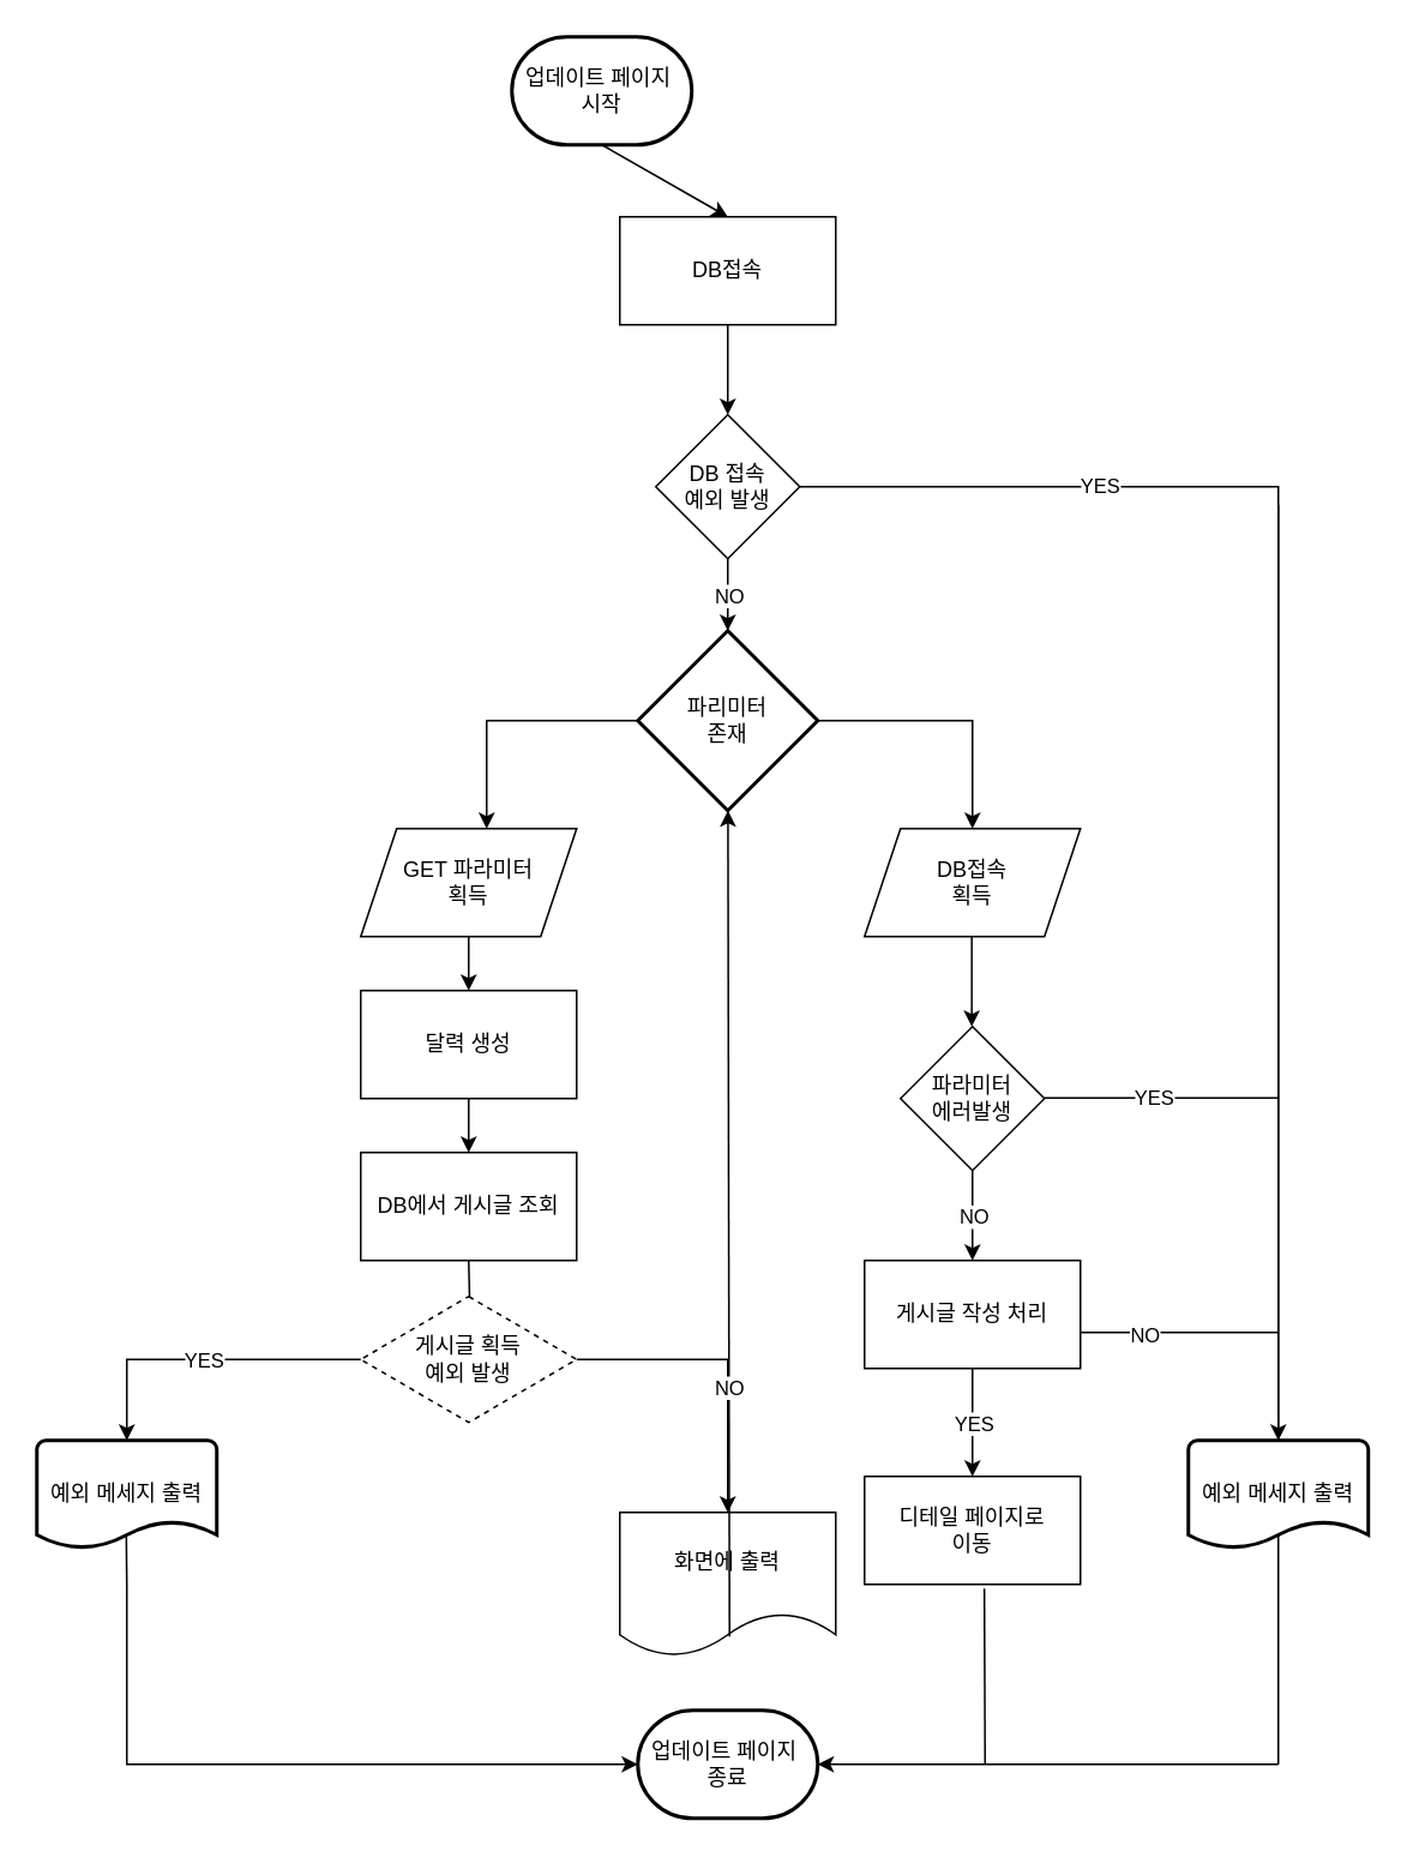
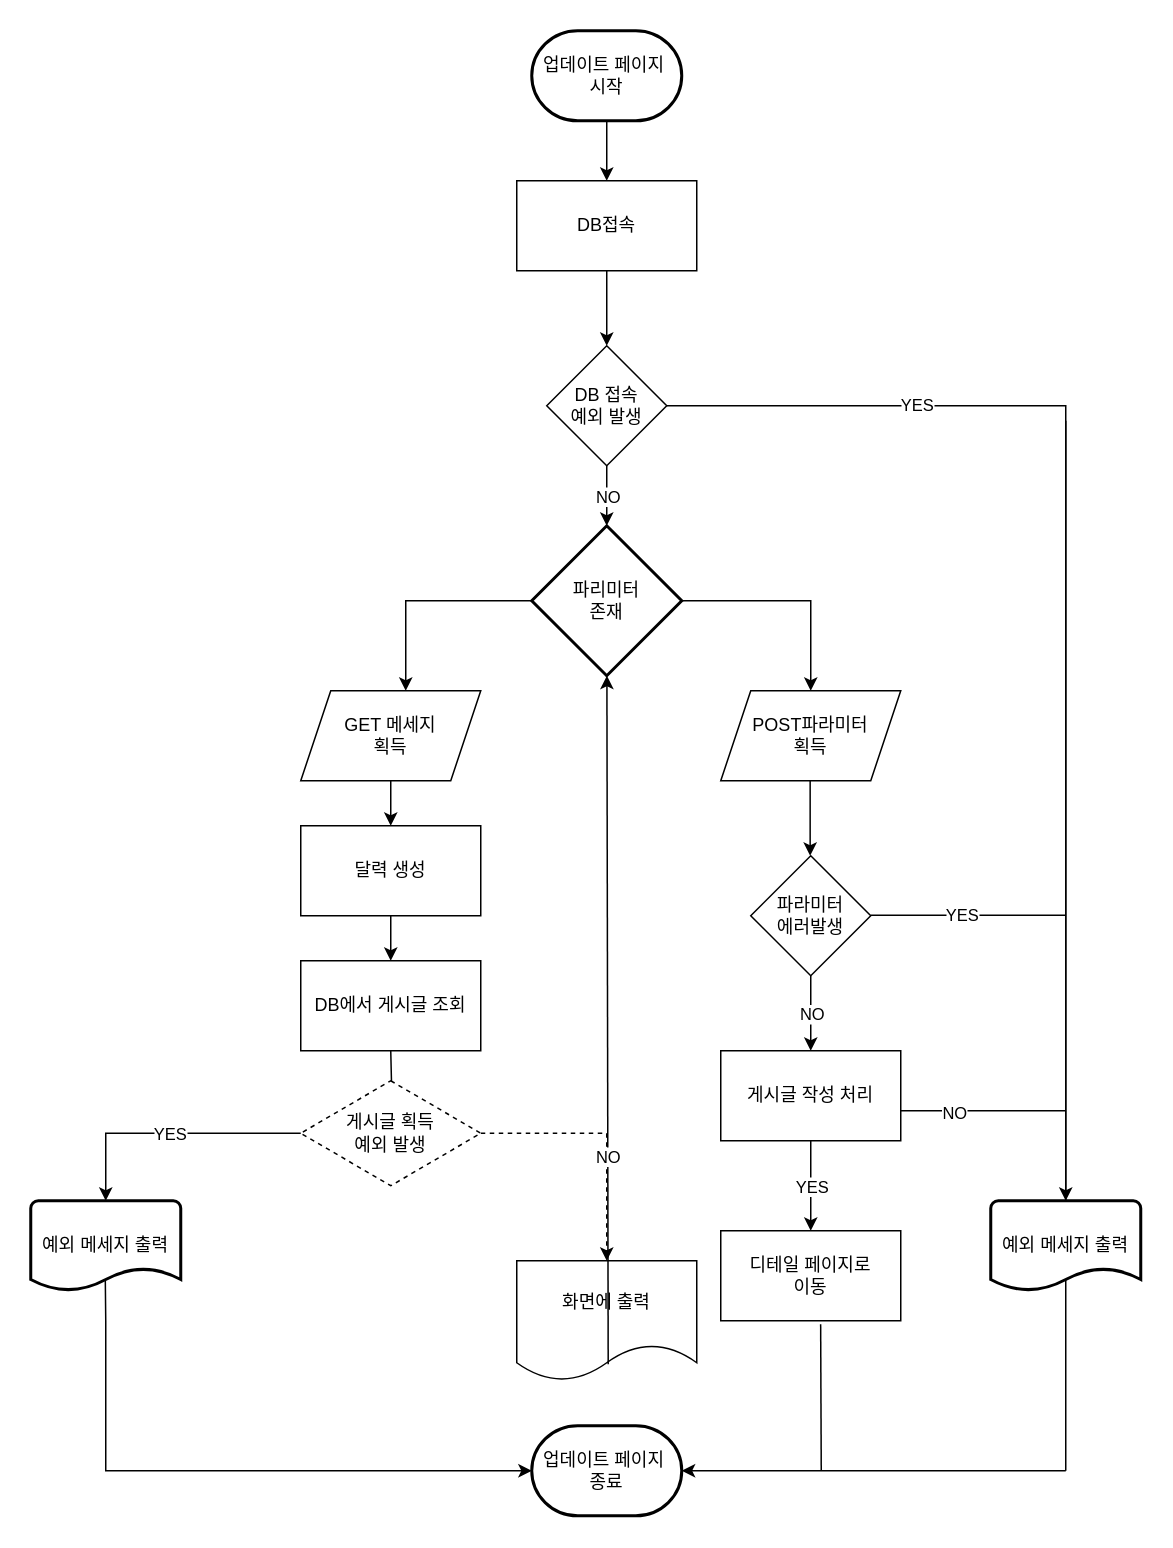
  <mxCell id="0" />
  <mxCell id="1" parent="0" />
  <mxCell id="2" value="DB접속" style="rounded=0;whiteSpace=wrap;html=1;" vertex="1" parent="1"><mxGeometry x="344" y="120" width="120" height="60" as="geometry" /></mxCell>
- <mxCell id="3" value="업데이트 페이지&amp;nbsp;&lt;div&gt;시작&lt;/div&gt;" style="strokeWidth=2;html=1;shape=mxgraph.flowchart.terminator;whiteSpace=wrap;" vertex="1" parent="1"><mxGeometry x="284" y="20" width="100" height="60" as="geometry" /></mxCell>
+ <mxCell id="3" value="업데이트 페이지&amp;nbsp;&lt;div&gt;시작&lt;/div&gt;" style="strokeWidth=2;html=1;shape=mxgraph.flowchart.terminator;whiteSpace=wrap;" vertex="1" parent="1"><mxGeometry x="354" y="20" width="100" height="60" as="geometry" /></mxCell>
  <mxCell id="4" value="" style="endArrow=classic;html=1;rounded=0;exitX=0.5;exitY=1;exitDx=0;exitDy=0;exitPerimeter=0;" edge="1" parent="1" source="3"><mxGeometry width="50" height="50" relative="1" as="geometry"><mxPoint x="430" y="340" as="sourcePoint" /><mxPoint x="404" y="120" as="targetPoint" /></mxGeometry></mxCell>
  <mxCell id="5" value="DB 접속&lt;div&gt;예외 발생&lt;/div&gt;" style="rhombus;whiteSpace=wrap;html=1;" vertex="1" parent="1"><mxGeometry x="364" y="230" width="80" height="80" as="geometry" /></mxCell>
  <mxCell id="6" value="" style="endArrow=classic;html=1;rounded=0;entryX=0.5;entryY=0;entryDx=0;entryDy=0;entryPerimeter=0;exitX=0.5;exitY=1;exitDx=0;exitDy=0;" edge="1" parent="1" source="5"><mxGeometry relative="1" as="geometry"><mxPoint x="440" y="600" as="sourcePoint" /><mxPoint x="404" y="350" as="targetPoint" /></mxGeometry></mxCell>
  <mxCell id="7" value="NO" style="edgeLabel;resizable=0;html=1;;align=center;verticalAlign=middle;" connectable="0" vertex="1" parent="6"><mxGeometry relative="1" as="geometry" /></mxCell>
  <mxCell id="8" value="" style="endArrow=classic;html=1;rounded=0;exitX=0.5;exitY=1;exitDx=0;exitDy=0;" edge="1" parent="1"><mxGeometry width="50" height="50" relative="1" as="geometry"><mxPoint x="404" y="180" as="sourcePoint" /><mxPoint x="404" y="230" as="targetPoint" /><Array as="points" /></mxGeometry></mxCell>
  <mxCell id="9" value="&amp;nbsp;파리미터&amp;nbsp;&lt;div&gt;존재&lt;/div&gt;" style="strokeWidth=2;html=1;shape=mxgraph.flowchart.decision;whiteSpace=wrap;" vertex="1" parent="1"><mxGeometry x="354" y="350" width="100" height="100" as="geometry" /></mxCell>
  <mxCell id="10" value="" style="endArrow=classic;html=1;rounded=0;exitX=0.73;exitY=0.79;exitDx=0;exitDy=0;exitPerimeter=0;entryX=0.5;entryY=0;entryDx=0;entryDy=0;" edge="1" parent="1" target="12"><mxGeometry relative="1" as="geometry"><mxPoint x="454" y="400" as="sourcePoint" /><mxPoint x="537" y="460" as="targetPoint" /><Array as="points"><mxPoint x="540" y="400" /></Array></mxGeometry></mxCell>
  <mxCell id="11" value="" style="endArrow=classic;html=1;rounded=0;entryX=0.5;entryY=0;entryDx=0;entryDy=0;entryPerimeter=0;" edge="1" parent="1"><mxGeometry relative="1" as="geometry"><mxPoint x="354" y="400" as="sourcePoint" /><mxPoint x="270" y="460" as="targetPoint" /><Array as="points"><mxPoint x="270" y="400" /></Array></mxGeometry></mxCell>
- <mxCell id="12" value="DB접속&lt;div&gt;획득&lt;/div&gt;" style="shape=parallelogram;perimeter=parallelogramPerimeter;whiteSpace=wrap;html=1;fixedSize=1;" vertex="1" parent="1"><mxGeometry x="480" y="460" width="120" height="60" as="geometry" /></mxCell>
+ <mxCell id="12" value="POST파라미터&lt;div&gt;획득&lt;/div&gt;" style="shape=parallelogram;perimeter=parallelogramPerimeter;whiteSpace=wrap;html=1;fixedSize=1;" vertex="1" parent="1"><mxGeometry x="480" y="460" width="120" height="60" as="geometry" /></mxCell>
  <mxCell id="13" value="" style="endArrow=classic;html=1;rounded=0;exitX=0.5;exitY=1;exitDx=0;exitDy=0;" edge="1" parent="1" source="42"><mxGeometry width="50" height="50" relative="1" as="geometry"><mxPoint x="230" y="490" as="sourcePoint" /><mxPoint x="260" y="550" as="targetPoint" /><Array as="points"><mxPoint x="260" y="540" /></Array></mxGeometry></mxCell>
  <mxCell id="14" value="" style="endArrow=classic;html=1;rounded=0;exitX=0.5;exitY=1;exitDx=0;exitDy=0;" edge="1" parent="1"><mxGeometry width="50" height="50" relative="1" as="geometry"><mxPoint x="539.6" y="520" as="sourcePoint" /><mxPoint x="539.6" y="570" as="targetPoint" /><Array as="points"><mxPoint x="539.6" y="570" /></Array></mxGeometry></mxCell>
  <mxCell id="15" value="" style="endArrow=none;html=1;rounded=0;" edge="1" parent="1"><mxGeometry width="50" height="50" relative="1" as="geometry"><mxPoint x="710" y="270" as="sourcePoint" /><mxPoint x="710" y="270" as="targetPoint" /></mxGeometry></mxCell>
  <mxCell id="16" value="파라미터&lt;br&gt;에러발생" style="rhombus;whiteSpace=wrap;html=1;" vertex="1" parent="1"><mxGeometry x="500" y="570" width="80" height="80" as="geometry" /></mxCell>
  <mxCell id="17" value="" style="endArrow=classic;html=1;rounded=0;exitX=0.5;exitY=1;exitDx=0;exitDy=0;" edge="1" parent="1" source="16"><mxGeometry relative="1" as="geometry"><mxPoint x="390" y="630" as="sourcePoint" /><mxPoint x="540" y="700" as="targetPoint" /></mxGeometry></mxCell>
  <mxCell id="18" value="NO" style="edgeLabel;resizable=0;html=1;;align=center;verticalAlign=middle;" connectable="0" vertex="1" parent="17"><mxGeometry relative="1" as="geometry" /></mxCell>
  <mxCell id="19" value="달력 생성" style="rounded=0;whiteSpace=wrap;html=1;" vertex="1" parent="1"><mxGeometry x="200" y="550" width="120" height="60" as="geometry" /></mxCell>
  <mxCell id="20" value="" style="endArrow=classic;html=1;rounded=0;exitX=0.5;exitY=1;exitDx=0;exitDy=0;" edge="1" parent="1" source="41"><mxGeometry relative="1" as="geometry"><mxPoint x="539.6" y="780" as="sourcePoint" /><mxPoint x="540" y="820" as="targetPoint" /><Array as="points" /></mxGeometry></mxCell>
  <mxCell id="21" value="YES" style="edgeLabel;resizable=0;html=1;;align=center;verticalAlign=middle;" connectable="0" vertex="1" parent="20"><mxGeometry relative="1" as="geometry" /></mxCell>
  <mxCell id="22" value="화면에 출력" style="shape=document;whiteSpace=wrap;html=1;boundedLbl=1;" vertex="1" parent="1"><mxGeometry x="344" y="840" width="120" height="80" as="geometry" /></mxCell>
  <mxCell id="23" value="" style="endArrow=classic;html=1;rounded=0;entryX=0;entryY=0.5;entryDx=0;entryDy=0;exitX=0.497;exitY=0.872;exitDx=0;exitDy=0;exitPerimeter=0;entryPerimeter=0;" edge="1" parent="1" source="43" target="24"><mxGeometry width="50" height="50" relative="1" as="geometry"><mxPoint x="40" y="880" as="sourcePoint" /><mxPoint x="410" y="780" as="targetPoint" /><Array as="points"><mxPoint x="70" y="880" /><mxPoint x="70" y="980" /></Array></mxGeometry></mxCell>
  <mxCell id="24" value="업데이트 페이지&amp;nbsp;&lt;div&gt;종료&lt;/div&gt;" style="strokeWidth=2;html=1;shape=mxgraph.flowchart.terminator;whiteSpace=wrap;" vertex="1" parent="1"><mxGeometry x="354" y="950" width="100" height="60" as="geometry" /></mxCell>
  <mxCell id="25" value="" style="endArrow=classic;html=1;rounded=0;exitX=0.508;exitY=0.863;exitDx=0;exitDy=0;exitPerimeter=0;" edge="1" parent="1" source="22" target="9"><mxGeometry width="50" height="50" relative="1" as="geometry"><mxPoint x="360" y="920" as="sourcePoint" /><mxPoint x="410" y="870" as="targetPoint" /></mxGeometry></mxCell>
  <mxCell id="26" value="" style="endArrow=none;html=1;rounded=0;entryX=1;entryY=0.5;entryDx=0;entryDy=0;" edge="1" parent="1" target="5"><mxGeometry width="50" height="50" relative="1" as="geometry"><mxPoint x="710" y="980" as="sourcePoint" /><mxPoint x="710" y="270" as="targetPoint" /><Array as="points"><mxPoint x="710" y="270" /></Array></mxGeometry></mxCell>
  <mxCell id="27" value="" style="endArrow=classic;html=1;rounded=0;entryX=1;entryY=0.5;entryDx=0;entryDy=0;entryPerimeter=0;" edge="1" parent="1" target="24"><mxGeometry width="50" height="50" relative="1" as="geometry"><mxPoint x="710" y="980" as="sourcePoint" /><mxPoint x="670" y="870" as="targetPoint" /></mxGeometry></mxCell>
  <mxCell id="28" value="예외 메세지 출력" style="strokeWidth=2;html=1;shape=mxgraph.flowchart.document2;whiteSpace=wrap;size=0.25;" vertex="1" parent="1"><mxGeometry x="660" y="800" width="100" height="60" as="geometry" /></mxCell>
  <mxCell id="29" value="YES" style="edgeLabel;resizable=0;html=1;;align=center;verticalAlign=middle;" connectable="0" vertex="1" parent="1"><mxGeometry x="610" y="269.999" as="geometry" /></mxCell>
  <mxCell id="30" value="" style="endArrow=none;html=1;rounded=0;exitX=1;exitY=0.5;exitDx=0;exitDy=0;" edge="1" parent="1"><mxGeometry width="50" height="50" relative="1" as="geometry"><mxPoint x="580" y="740" as="sourcePoint" /><mxPoint x="710" y="740" as="targetPoint" /></mxGeometry></mxCell>
  <mxCell id="31" value="" style="endArrow=none;html=1;rounded=0;exitX=1;exitY=0.5;exitDx=0;exitDy=0;" edge="1" parent="1"><mxGeometry width="50" height="50" relative="1" as="geometry"><mxPoint x="580" y="609.6" as="sourcePoint" /><mxPoint x="710" y="609.6" as="targetPoint" /></mxGeometry></mxCell>
  <mxCell id="32" value="YES" style="edgeLabel;resizable=0;html=1;;align=center;verticalAlign=middle;" connectable="0" vertex="1" parent="1"><mxGeometry x="640" y="609.999" as="geometry" /></mxCell>
  <mxCell id="33" value="NO" style="edgeLabel;resizable=0;html=1;;align=center;verticalAlign=middle;" connectable="0" vertex="1" parent="1"><mxGeometry x="640" y="739.999" as="geometry"><mxPoint x="-5" y="2" as="offset" /></mxGeometry></mxCell>
  <mxCell id="34" value="" style="endArrow=classic;html=1;rounded=0;exitX=0.5;exitY=1;exitDx=0;exitDy=0;" edge="1" parent="1" source="19"><mxGeometry width="50" height="50" relative="1" as="geometry"><mxPoint x="216" y="640" as="sourcePoint" /><mxPoint x="260" y="640" as="targetPoint" /><Array as="points" /></mxGeometry></mxCell>
  <mxCell id="35" value="DB에서 게시글 조회" style="rounded=0;whiteSpace=wrap;html=1;" vertex="1" parent="1"><mxGeometry x="200" y="640" width="120" height="60" as="geometry" /></mxCell>
  <mxCell id="36" style="edgeStyle=orthogonalEdgeStyle;rounded=0;orthogonalLoop=1;jettySize=auto;html=1;" edge="1" parent="1" target="37"><mxGeometry relative="1" as="geometry"><mxPoint x="260" y="700" as="sourcePoint" /></mxGeometry></mxCell>
  <mxCell id="37" value="게시글 획득&lt;div&gt;예외 발생&lt;/div&gt;" style="rhombus;whiteSpace=wrap;html=1;dashed=1;" vertex="1" parent="1"><mxGeometry x="200" y="720" width="120" height="70" as="geometry" /></mxCell>
- <mxCell id="38" value="" style="endArrow=classic;html=1;rounded=0;exitX=1;exitY=0.5;exitDx=0;exitDy=0;entryX=0.5;entryY=0;entryDx=0;entryDy=0;" edge="1" parent="1" source="37" target="22"><mxGeometry relative="1" as="geometry"><mxPoint x="320" y="760" as="sourcePoint" /><mxPoint x="420" y="760" as="targetPoint" /><Array as="points"><mxPoint x="404" y="755" /><mxPoint x="404" y="800" /></Array></mxGeometry></mxCell>
+ <mxCell id="38" value="" style="endArrow=classic;html=1;rounded=0;exitX=1;exitY=0.5;exitDx=0;exitDy=0;entryX=0.5;entryY=0;entryDx=0;entryDy=0;dashed=1;" edge="1" parent="1" source="37" target="22"><mxGeometry relative="1" as="geometry"><mxPoint x="320" y="760" as="sourcePoint" /><mxPoint x="420" y="760" as="targetPoint" /><Array as="points"><mxPoint x="404" y="755" /><mxPoint x="404" y="800" /></Array></mxGeometry></mxCell>
  <mxCell id="39" value="NO" style="edgeLabel;resizable=0;html=1;;align=center;verticalAlign=middle;" connectable="0" vertex="1" parent="38"><mxGeometry relative="1" as="geometry"><mxPoint y="14" as="offset" /></mxGeometry></mxCell>
  <mxCell id="40" value="" style="endArrow=classic;html=1;rounded=0;entryX=0.5;entryY=0;entryDx=0;entryDy=0;entryPerimeter=0;" edge="1" parent="1" target="28"><mxGeometry width="50" height="50" relative="1" as="geometry"><mxPoint x="710" y="280" as="sourcePoint" /><mxPoint x="840" y="490" as="targetPoint" /></mxGeometry></mxCell>
  <mxCell id="41" value="게시글 작성 처리" style="rounded=0;whiteSpace=wrap;html=1;" vertex="1" parent="1"><mxGeometry x="480" y="700" width="120" height="60" as="geometry" /></mxCell>
- <mxCell id="42" value="GET 파라미터&lt;br&gt;획득" style="shape=parallelogram;perimeter=parallelogramPerimeter;whiteSpace=wrap;html=1;fixedSize=1;" vertex="1" parent="1"><mxGeometry x="200" y="460" width="120" height="60" as="geometry" /></mxCell>
+ <mxCell id="42" value="GET 메세지&lt;br&gt;획득" style="shape=parallelogram;perimeter=parallelogramPerimeter;whiteSpace=wrap;html=1;fixedSize=1;" vertex="1" parent="1"><mxGeometry x="200" y="460" width="120" height="60" as="geometry" /></mxCell>
  <mxCell id="43" value="예외 메세지 출력" style="strokeWidth=2;html=1;shape=mxgraph.flowchart.document2;whiteSpace=wrap;size=0.25;" vertex="1" parent="1"><mxGeometry x="20" y="800" width="100" height="60" as="geometry" /></mxCell>
  <mxCell id="44" value="" style="endArrow=classic;html=1;rounded=0;exitX=0;exitY=0.5;exitDx=0;exitDy=0;entryX=0.5;entryY=0;entryDx=0;entryDy=0;entryPerimeter=0;" edge="1" parent="1" source="37" target="43"><mxGeometry relative="1" as="geometry"><mxPoint x="260" y="730" as="sourcePoint" /><mxPoint x="360" y="730" as="targetPoint" /><Array as="points"><mxPoint x="70" y="755" /></Array></mxGeometry></mxCell>
  <mxCell id="45" value="YES" style="edgeLabel;resizable=0;html=1;;align=center;verticalAlign=middle;" connectable="0" vertex="1" parent="44"><mxGeometry relative="1" as="geometry" /></mxCell>
  <mxCell id="46" value="디테일 페이지로&lt;br&gt;이동" style="rounded=0;whiteSpace=wrap;html=1;" vertex="1" parent="1"><mxGeometry x="480" y="820" width="120" height="60" as="geometry" /></mxCell>
  <mxCell id="47" value="" style="endArrow=none;html=1;rounded=0;entryX=0.555;entryY=1.038;entryDx=0;entryDy=0;entryPerimeter=0;" edge="1" parent="1" target="46"><mxGeometry width="50" height="50" relative="1" as="geometry"><mxPoint x="547" y="980" as="sourcePoint" /><mxPoint x="570" y="890" as="targetPoint" /></mxGeometry></mxCell>
